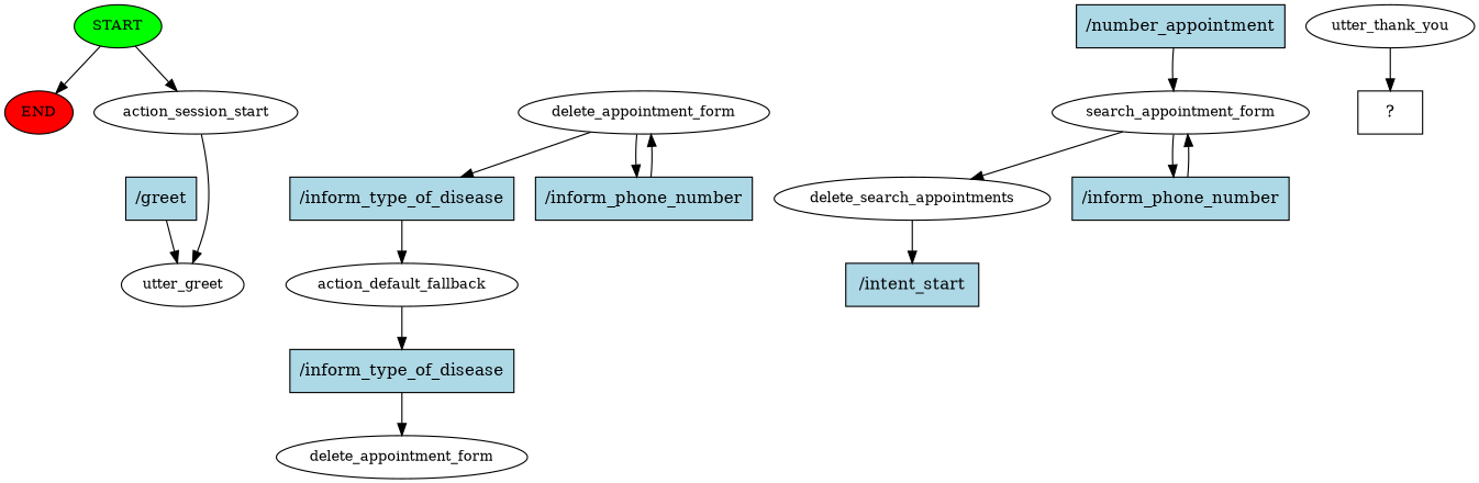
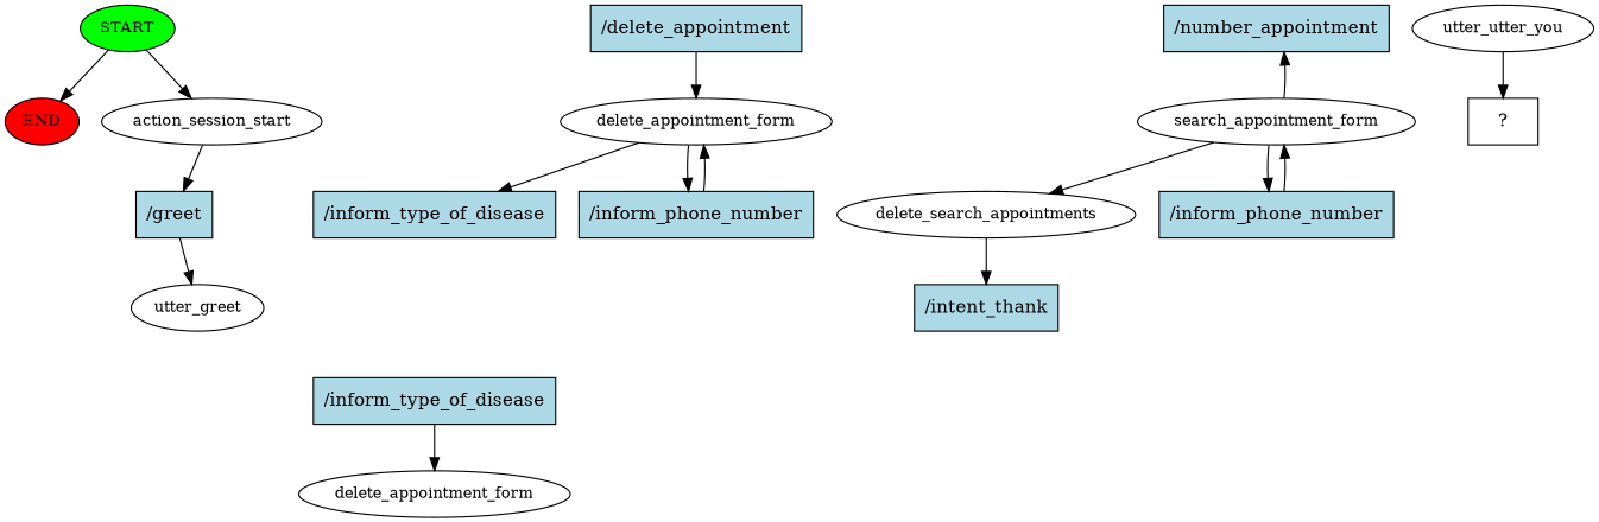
  digraph {
    node [fontsize=12 style=filled]
    n1 [fillcolor=green label=START]
    n2 [fillcolor=red label=END]
    n3 [label=action_session_start style=""]
    n4 [fillcolor=lightblue label="/greet" shape=rect fontsize=""]
    n5 [label=utter_greet style=""]
+   n6 [fillcolor=lightblue label="/delete_appointment" shape=rect fontsize=""]
    n7 [label=delete_appointment_form style=""]
    n8 [fillcolor=lightblue label="/inform_type_of_disease" shape=rect fontsize=""]
    n9 [fillcolor=lightblue label="/inform_phone_number" shape=rect fontsize=""]
-   n10 [label=action_default_fallback style=""]
    n11 [fillcolor=lightblue label="/inform_type_of_disease" shape=rect fontsize=""]
    n12 [label=delete_appointment_form style=""]
    n13 [fillcolor=lightblue label="/number_appointment" shape=rect fontsize=""]
    n14 [label=search_appointment_form style=""]
    n15 [label=delete_search_appointments style=""]
    n16 [fillcolor=lightblue label="/inform_phone_number" shape=rect fontsize=""]
-   n17 [fillcolor=lightblue label="/intent_start" shape=rect fontsize=""]
-   n18 [label=utter_thank_you style=""]
+   n17 [fillcolor=lightblue label="/intent_thank" shape=rect fontsize=""]
+   n18 [label=utter_utter_you style=""]
    n19 [label="  ?  " shape=rect fontsize="" style=""]
    n1 -> n2
    n1 -> n3
-   n3 -> n5
+   n3 -> n4
    n4 -> n5
+   n6 -> n7
    n7 -> n8
    n7 -> n9
-   n8 -> n10
    n9 -> n7
-   n10 -> n11
    n11 -> n12
-   n13 -> n14
+   n14 -> n13
    n14 -> n15
    n14 -> n16
    n15 -> n17
    n16 -> n14
    n18 -> n19
  }
